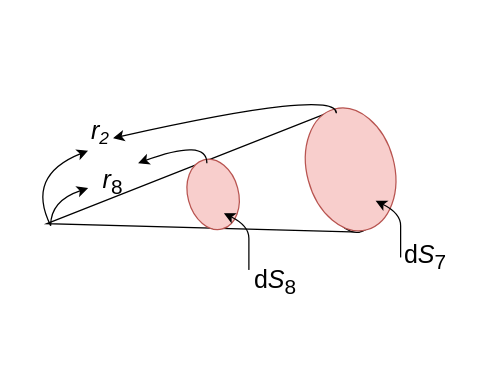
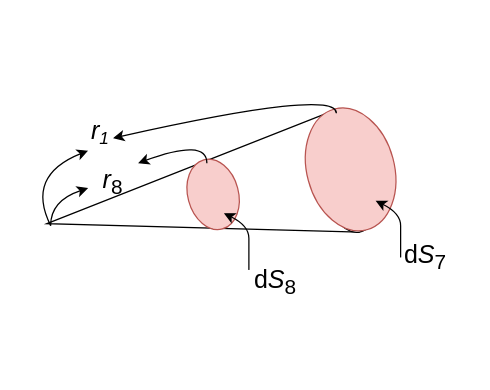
  <mxCell id="0" />
  <mxCell id="1" parent="0" />
  <mxCell id="2" value="" style="verticalLabelPosition=bottom;verticalAlign=top;html=1;shape=mxgraph.basic.cone;rotation=-100;" vertex="1" parent="1"><mxGeometry x="120" y="20" width="100" height="270" as="geometry" /></mxCell>
  <mxCell id="3" value="" style="ellipse;whiteSpace=wrap;html=1;rotation=75;fillColor=#f8cecc;strokeColor=#b85450;" vertex="1" parent="1"><mxGeometry x="141.39" y="134.72" width="57.22" height="40.55" as="geometry" /></mxCell>
  <mxCell id="4" value="" style="ellipse;whiteSpace=wrap;html=1;rotation=75;fillColor=#f8cecc;strokeColor=#b85450;" vertex="1" parent="1"><mxGeometry x="230" y="100" width="100" height="70" as="geometry" /></mxCell>
  <mxCell id="5" value="" style="curved=1;endArrow=classic;html=1;rounded=0;" edge="1" parent="1"><mxGeometry width="50" height="50" relative="1" as="geometry"><mxPoint x="198.61" y="210" as="sourcePoint" /><mxPoint x="178.61" y="170" as="targetPoint" /><Array as="points"><mxPoint x="198.61" y="220" /><mxPoint x="198.61" y="200" /><mxPoint x="198.61" y="180" /></Array></mxGeometry></mxCell>
  <mxCell id="6" value="" style="curved=1;endArrow=classic;html=1;rounded=0;" edge="1" parent="1"><mxGeometry width="50" height="50" relative="1" as="geometry"><mxPoint x="320" y="200" as="sourcePoint" /><mxPoint x="300" y="160" as="targetPoint" /><Array as="points"><mxPoint x="320" y="210" /><mxPoint x="320" y="190" /><mxPoint x="320" y="170" /></Array></mxGeometry></mxCell>
  <mxCell id="7" value="" style="curved=1;endArrow=classic;html=1;rounded=0;" edge="1" parent="1"><mxGeometry width="50" height="50" relative="1" as="geometry"><mxPoint x="165" y="130" as="sourcePoint" /><mxPoint x="110" y="130" as="targetPoint" /><Array as="points"><mxPoint x="165" y="110" /></Array></mxGeometry></mxCell>
  <mxCell id="8" value="" style="curved=1;endArrow=classic;html=1;rounded=0;" edge="1" parent="1"><mxGeometry width="50" height="50" relative="1" as="geometry"><mxPoint x="40" y="180" as="sourcePoint" /><mxPoint x="70" y="120" as="targetPoint" /><Array as="points"><mxPoint x="20" y="140" /></Array></mxGeometry></mxCell>
  <mxCell id="9" value="" style="curved=1;endArrow=classic;html=1;rounded=0;" edge="1" parent="1"><mxGeometry width="50" height="50" relative="1" as="geometry"><mxPoint x="40" y="180" as="sourcePoint" /><mxPoint x="70" y="150" as="targetPoint" /><Array as="points"><mxPoint x="40" y="160" /></Array></mxGeometry></mxCell>
  <mxCell id="10" value="" style="curved=1;endArrow=classic;html=1;rounded=0;" edge="1" parent="1"><mxGeometry width="50" height="50" relative="1" as="geometry"><mxPoint x="268.61" y="90" as="sourcePoint" /><mxPoint x="90" y="110" as="targetPoint" /><Array as="points"><mxPoint x="268.61" y="70" /></Array></mxGeometry></mxCell>
  <mxCell id="11" value="&lt;font style=&quot;font-size: 20px;&quot;&gt;&lt;i&gt;r&lt;/i&gt;&lt;sub&gt;8&lt;/sub&gt;&lt;/font&gt;" style="text;html=1;align=center;verticalAlign=middle;whiteSpace=wrap;rounded=0;" vertex="1" parent="1"><mxGeometry x="60" y="130" width="60" height="30" as="geometry" /></mxCell>
- <mxCell id="12" value="&lt;font style=&quot;&quot;&gt;&lt;i style=&quot;&quot;&gt;&lt;span style=&quot;font-size: 20px;&quot;&gt;r&lt;/span&gt;&lt;span style=&quot;font-size: 16.667px;&quot;&gt;&lt;sub&gt;2&lt;/sub&gt;&lt;/span&gt;&lt;/i&gt;&lt;/font&gt;" style="text;html=1;align=center;verticalAlign=middle;whiteSpace=wrap;rounded=0;" vertex="1" parent="1"><mxGeometry x="50" y="90" width="60" height="30" as="geometry" /></mxCell>
+ <mxCell id="12" value="&lt;font style=&quot;&quot;&gt;&lt;i style=&quot;&quot;&gt;&lt;span style=&quot;font-size: 20px;&quot;&gt;r&lt;/span&gt;&lt;span style=&quot;font-size: 16.667px;&quot;&gt;&lt;sub&gt;1&lt;/sub&gt;&lt;/span&gt;&lt;/i&gt;&lt;/font&gt;" style="text;html=1;align=center;verticalAlign=middle;whiteSpace=wrap;rounded=0;" vertex="1" parent="1"><mxGeometry x="50" y="90" width="60" height="30" as="geometry" /></mxCell>
  <mxCell id="13" value="&lt;font style=&quot;font-size: 20px;&quot;&gt;d&lt;i&gt;S&lt;/i&gt;&lt;sub&gt;8&lt;/sub&gt;&lt;/font&gt;" style="text;html=1;align=center;verticalAlign=middle;whiteSpace=wrap;rounded=0;" vertex="1" parent="1"><mxGeometry x="190" y="210" width="60" height="30" as="geometry" /></mxCell>
  <mxCell id="14" value="&lt;font style=&quot;font-size: 20px;&quot;&gt;d&lt;i&gt;S&lt;/i&gt;&lt;sub&gt;7&lt;/sub&gt;&lt;/font&gt;" style="text;html=1;align=center;verticalAlign=middle;whiteSpace=wrap;rounded=0;" vertex="1" parent="1"><mxGeometry x="310" y="190" width="60" height="30" as="geometry" /></mxCell>
